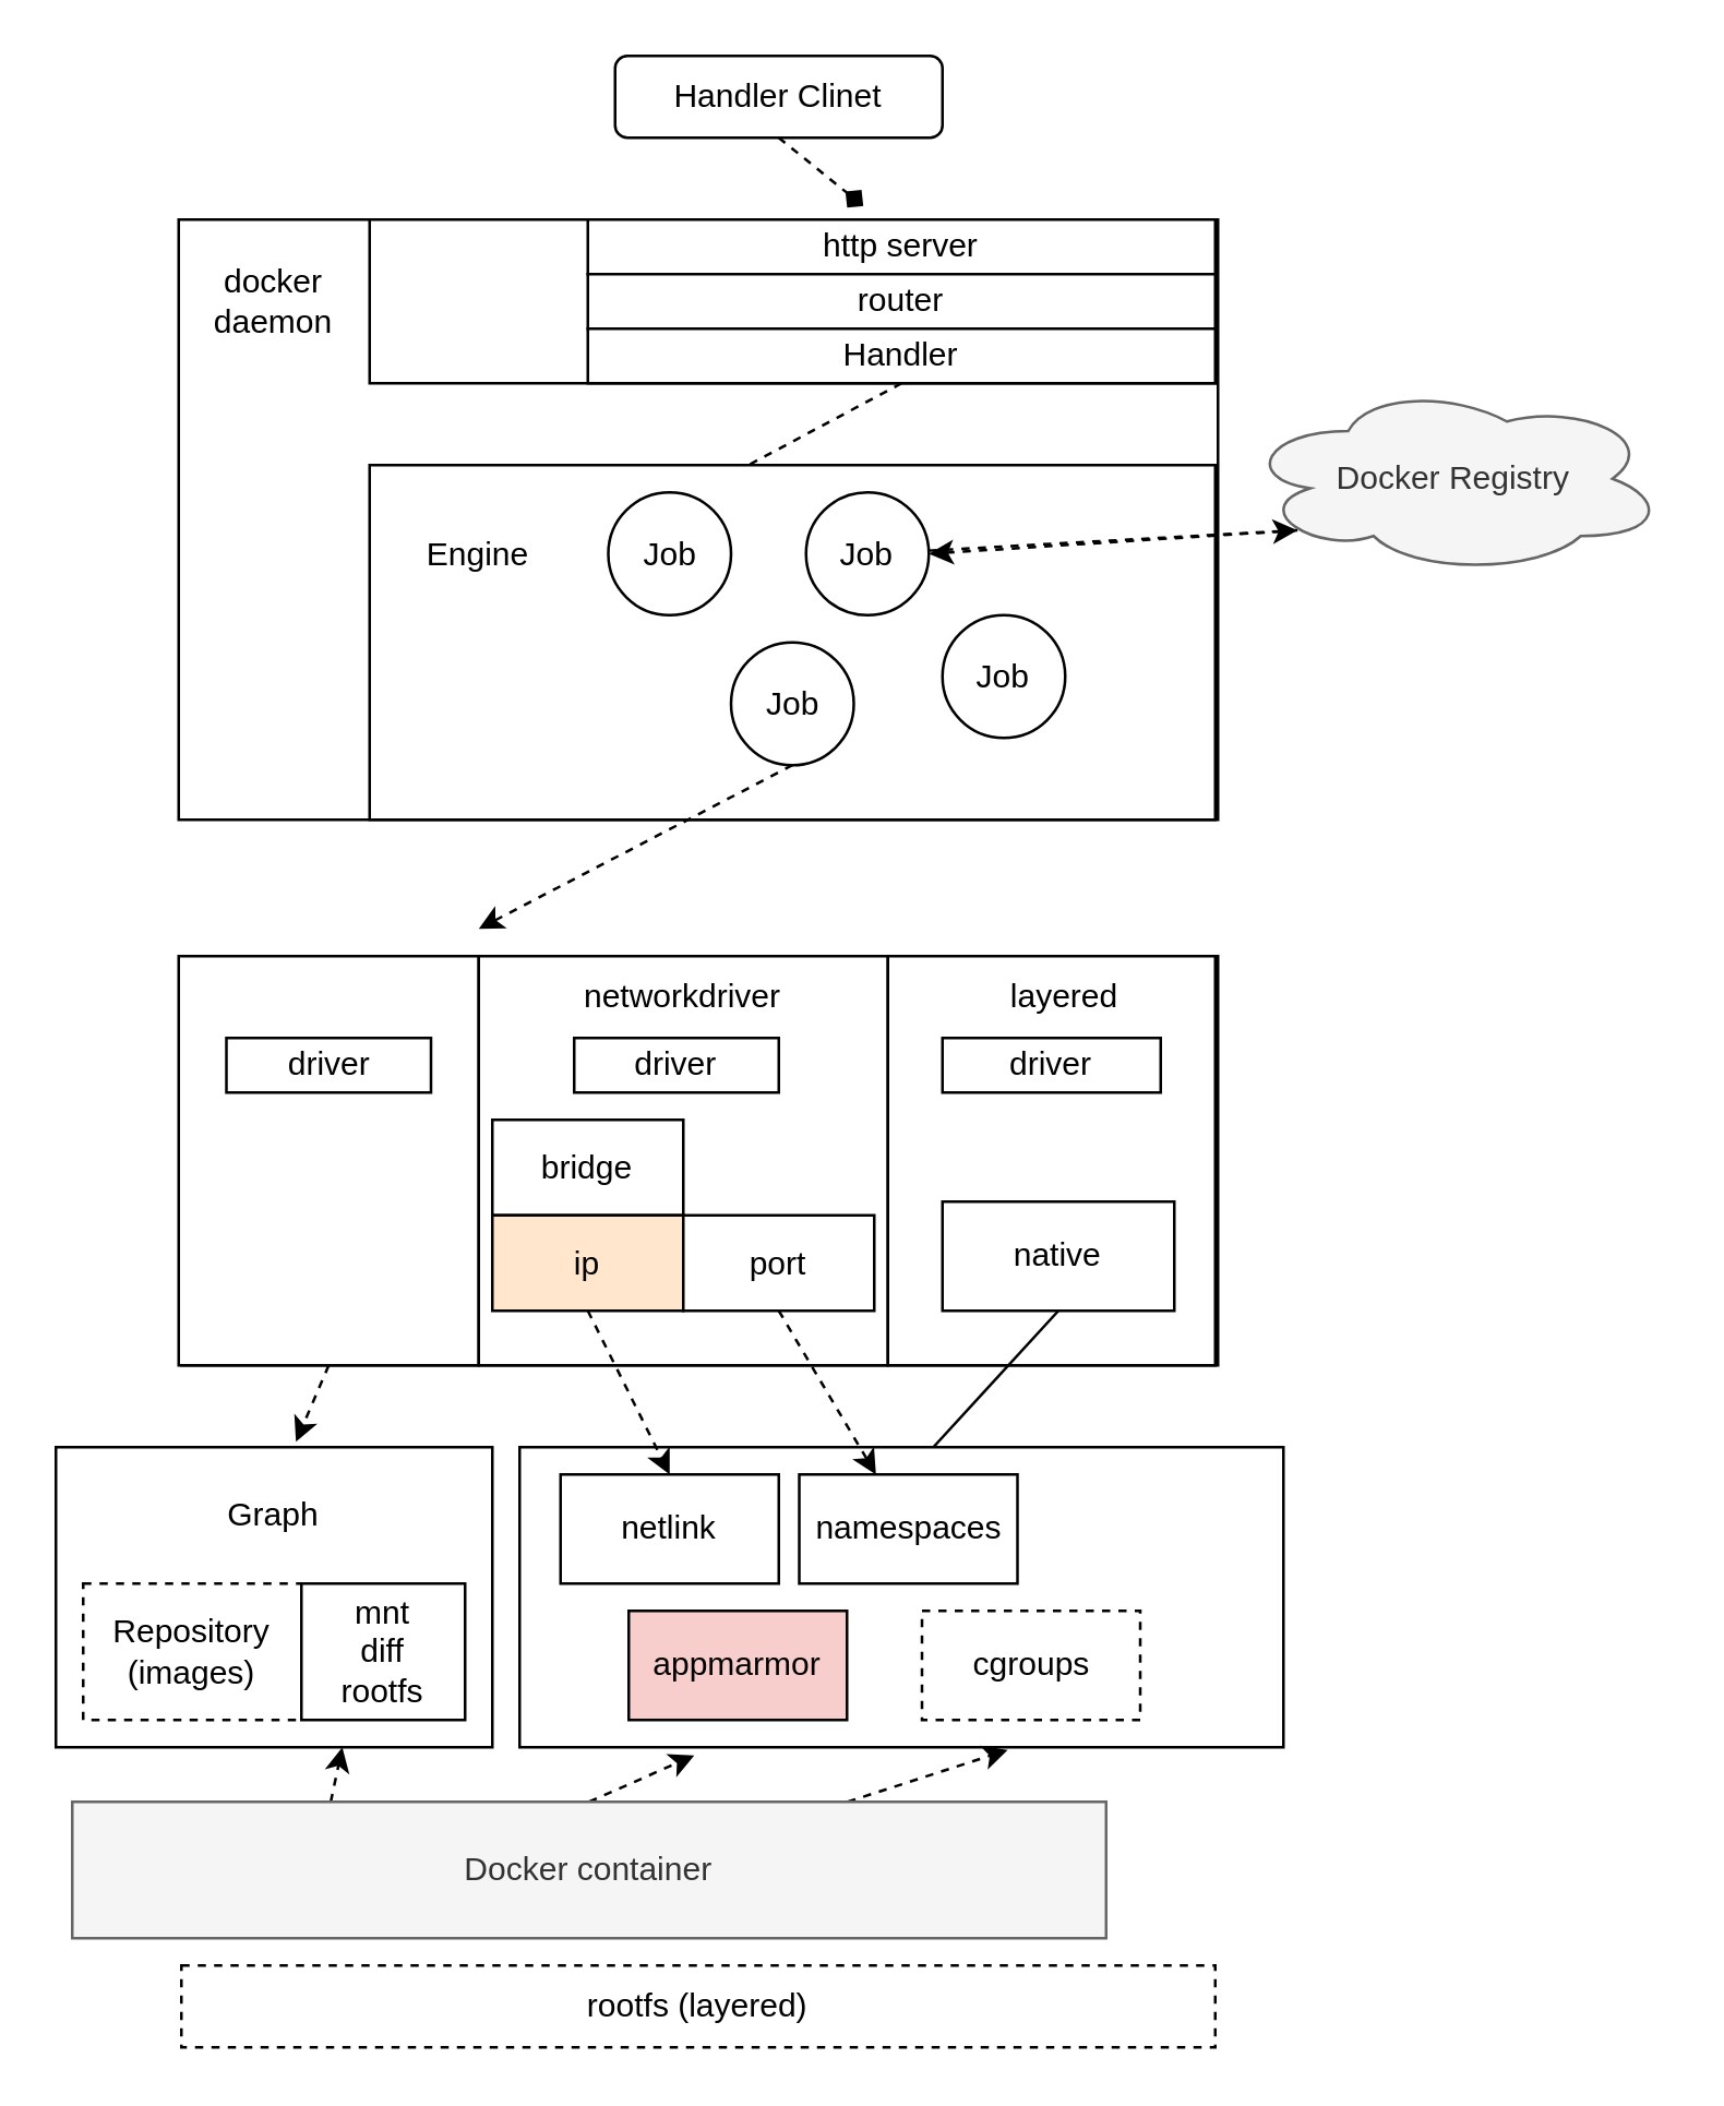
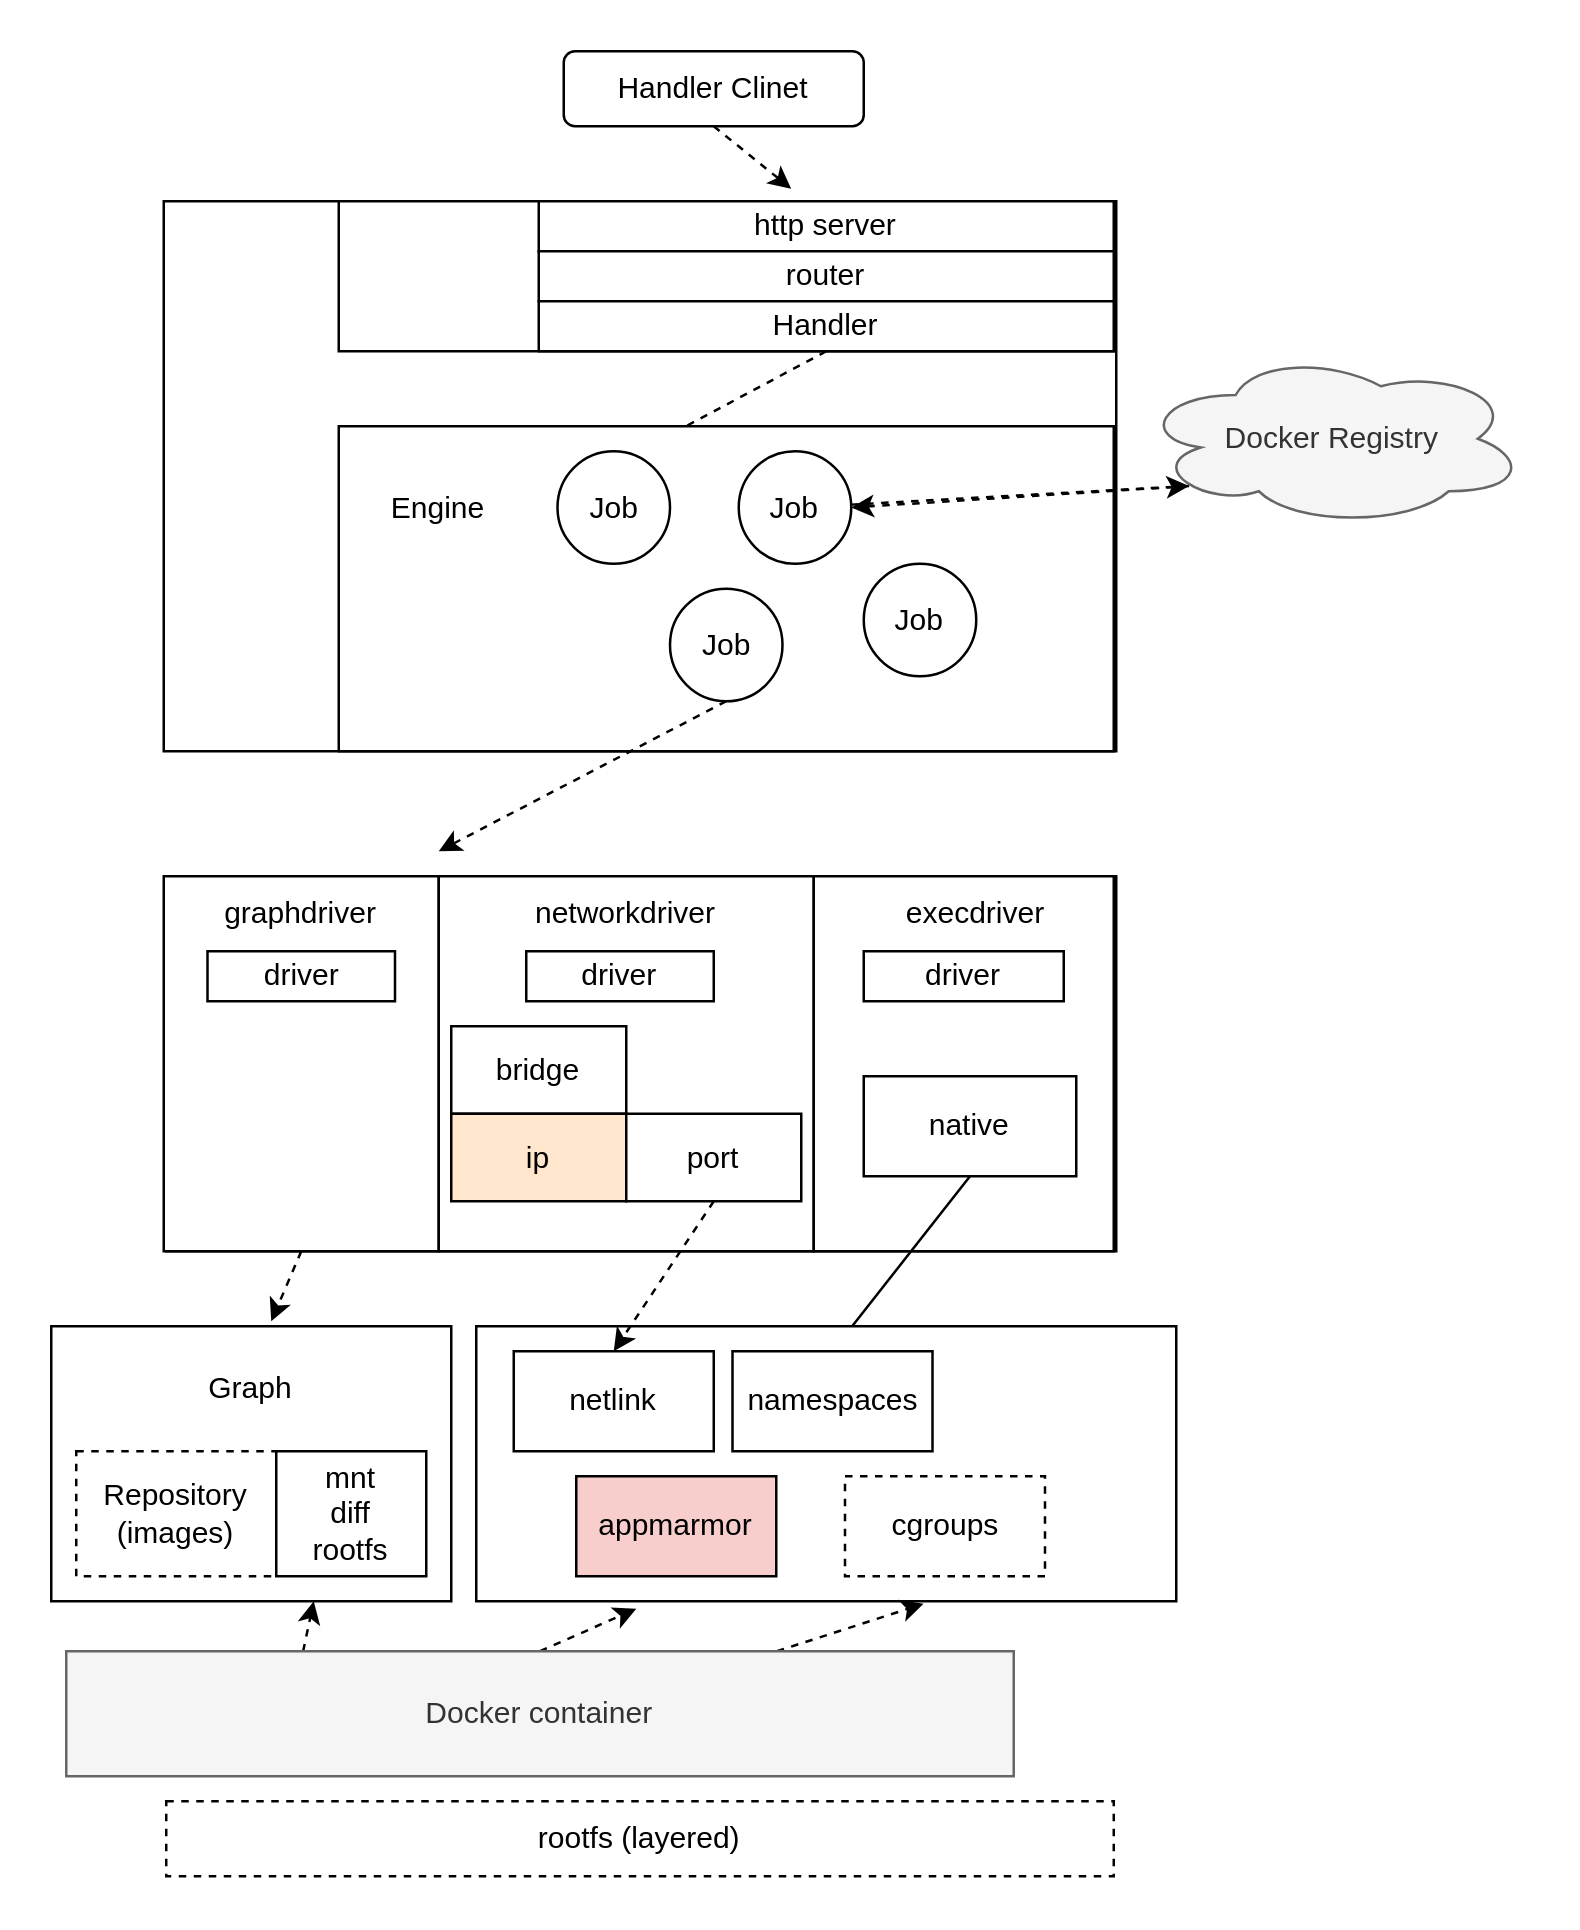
  <mxCell id="0" />
  <mxCell id="1" parent="0" />
- <mxCell id="2" style="edgeStyle=none;rounded=0;orthogonalLoop=1;jettySize=auto;html=1;exitX=0.5;exitY=1;exitDx=0;exitDy=0;entryX=0.439;entryY=-0.25;entryDx=0;entryDy=0;entryPerimeter=0;dashed=1;endArrow=diamond;endFill=1;" edge="1" parent="1" source="3" target="6"><mxGeometry relative="1" as="geometry" /></mxCell>
+ <mxCell id="2" style="edgeStyle=none;rounded=0;orthogonalLoop=1;jettySize=auto;html=1;exitX=0.5;exitY=1;exitDx=0;exitDy=0;entryX=0.439;entryY=-0.25;entryDx=0;entryDy=0;entryPerimeter=0;dashed=1;endArrow=classic;endFill=1;" edge="1" parent="1" source="3" target="6"><mxGeometry relative="1" as="geometry" /></mxCell>
  <mxCell id="3" value="Handler Clinet" style="rounded=1;whiteSpace=wrap;html=1;" vertex="1" parent="1"><mxGeometry x="225" y="20" width="120" height="30" as="geometry" /></mxCell>
  <mxCell id="4" value="" style="rounded=0;whiteSpace=wrap;html=1;" vertex="1" parent="1"><mxGeometry x="65" y="80" width="381" height="220" as="geometry" /></mxCell>
  <mxCell id="5" value="" style="rounded=0;whiteSpace=wrap;html=1;" vertex="1" parent="1"><mxGeometry x="135" y="80" width="310" height="60" as="geometry" /></mxCell>
  <mxCell id="6" value="http server" style="rounded=0;whiteSpace=wrap;html=1;" vertex="1" parent="1"><mxGeometry x="215" y="80" width="230" height="20" as="geometry" /></mxCell>
  <mxCell id="7" value="router" style="rounded=0;whiteSpace=wrap;html=1;" vertex="1" parent="1"><mxGeometry x="215" y="100" width="230" height="20" as="geometry" /></mxCell>
  <mxCell id="8" style="edgeStyle=none;rounded=0;orthogonalLoop=1;jettySize=auto;html=1;exitX=0.5;exitY=1;exitDx=0;exitDy=0;entryX=0.767;entryY=-0.022;entryDx=0;entryDy=0;entryPerimeter=0;dashed=1;endArrow=classic;endFill=1;" edge="1" parent="1" source="9" target="12"><mxGeometry relative="1" as="geometry" /></mxCell>
  <mxCell id="9" value="Handler" style="rounded=0;whiteSpace=wrap;html=1;" vertex="1" parent="1"><mxGeometry x="215" y="120" width="230" height="20" as="geometry" /></mxCell>
- <mxCell id="10" value="docker daemon" style="text;html=1;strokeColor=none;fillColor=none;align=center;verticalAlign=middle;whiteSpace=wrap;rounded=0;" vertex="1" parent="1"><mxGeometry x="65" y="95" width="70" height="30" as="geometry" /></mxCell>
  <mxCell id="11" value="" style="rounded=0;whiteSpace=wrap;html=1;" vertex="1" parent="1"><mxGeometry x="135" y="170" width="310" height="130" as="geometry" /></mxCell>
  <mxCell id="12" value="Job" style="ellipse;whiteSpace=wrap;html=1;aspect=fixed;" vertex="1" parent="1"><mxGeometry x="222.5" y="180" width="45" height="45" as="geometry" /></mxCell>
  <mxCell id="13" value="Job" style="ellipse;whiteSpace=wrap;html=1;aspect=fixed;" vertex="1" parent="1"><mxGeometry x="295" y="180" width="45" height="45" as="geometry" /></mxCell>
  <mxCell id="14" value="Job" style="ellipse;whiteSpace=wrap;html=1;aspect=fixed;" vertex="1" parent="1"><mxGeometry x="345" y="225" width="45" height="45" as="geometry" /></mxCell>
  <mxCell id="15" value="Job" style="ellipse;whiteSpace=wrap;html=1;aspect=fixed;" vertex="1" parent="1"><mxGeometry x="267.5" y="235" width="45" height="45" as="geometry" /></mxCell>
  <mxCell id="16" value="Engine" style="text;html=1;strokeColor=none;fillColor=none;align=center;verticalAlign=middle;whiteSpace=wrap;rounded=0;" vertex="1" parent="1"><mxGeometry x="145" y="187.5" width="60" height="30" as="geometry" /></mxCell>
  <mxCell id="17" style="rounded=0;orthogonalLoop=1;jettySize=auto;html=1;dashed=1;endArrow=classic;endFill=1;entryX=0.13;entryY=0.77;entryDx=0;entryDy=0;entryPerimeter=0;" edge="1" parent="1" source="13" target="19"><mxGeometry relative="1" as="geometry" /></mxCell>
  <mxCell id="18" style="edgeStyle=none;rounded=0;orthogonalLoop=1;jettySize=auto;html=1;exitX=0.13;exitY=0.77;exitDx=0;exitDy=0;exitPerimeter=0;entryX=1;entryY=0.5;entryDx=0;entryDy=0;dashed=1;endArrow=classic;endFill=1;" edge="1" parent="1" source="19" target="13"><mxGeometry relative="1" as="geometry" /></mxCell>
  <mxCell id="19" value="Docker Registry" style="ellipse;shape=cloud;whiteSpace=wrap;html=1;fillColor=#f5f5f5;fontColor=#333333;strokeColor=#666666;" vertex="1" parent="1"><mxGeometry x="455" y="140" width="155" height="70" as="geometry" /></mxCell>
  <mxCell id="20" value="" style="rounded=0;whiteSpace=wrap;html=1;" vertex="1" parent="1"><mxGeometry x="66" y="350" width="380" height="150" as="geometry" /></mxCell>
  <mxCell id="21" style="edgeStyle=none;rounded=0;orthogonalLoop=1;jettySize=auto;html=1;exitX=0.5;exitY=1;exitDx=0;exitDy=0;entryX=0.55;entryY=-0.018;entryDx=0;entryDy=0;entryPerimeter=0;dashed=1;endArrow=classic;endFill=1;" edge="1" parent="1" source="22" target="48"><mxGeometry relative="1" as="geometry" /></mxCell>
  <mxCell id="22" value="" style="rounded=0;whiteSpace=wrap;html=1;" vertex="1" parent="1"><mxGeometry x="65" y="350" width="110" height="150" as="geometry" /></mxCell>
  <mxCell id="23" value="" style="rounded=0;whiteSpace=wrap;html=1;" vertex="1" parent="1"><mxGeometry x="175" y="350" width="150" height="150" as="geometry" /></mxCell>
  <mxCell id="24" value="" style="rounded=0;whiteSpace=wrap;html=1;" vertex="1" parent="1"><mxGeometry x="325" y="350" width="120" height="150" as="geometry" /></mxCell>
+ <mxCell id="25" value="graphdriver" style="text;html=1;strokeColor=none;fillColor=none;align=center;verticalAlign=middle;whiteSpace=wrap;rounded=0;" vertex="1" parent="1"><mxGeometry x="90" y="350" width="60" height="30" as="geometry" /></mxCell>
  <mxCell id="26" value="networkdriver" style="text;html=1;strokeColor=none;fillColor=none;align=center;verticalAlign=middle;whiteSpace=wrap;rounded=0;" vertex="1" parent="1"><mxGeometry x="205" y="350" width="90" height="30" as="geometry" /></mxCell>
- <mxCell id="27" value="layered" style="text;html=1;strokeColor=none;fillColor=none;align=center;verticalAlign=middle;whiteSpace=wrap;rounded=0;" vertex="1" parent="1"><mxGeometry x="345" y="350" width="90" height="30" as="geometry" /></mxCell>
+ <mxCell id="27" value="execdriver" style="text;html=1;strokeColor=none;fillColor=none;align=center;verticalAlign=middle;whiteSpace=wrap;rounded=0;" vertex="1" parent="1"><mxGeometry x="345" y="350" width="90" height="30" as="geometry" /></mxCell>
  <mxCell id="28" value="driver" style="rounded=0;whiteSpace=wrap;html=1;" vertex="1" parent="1"><mxGeometry x="82.5" y="380" width="75" height="20" as="geometry" /></mxCell>
  <mxCell id="29" value="driver" style="rounded=0;whiteSpace=wrap;html=1;" vertex="1" parent="1"><mxGeometry x="210" y="380" width="75" height="20" as="geometry" /></mxCell>
  <mxCell id="30" value="" style="group" vertex="1" connectable="0" parent="1"><mxGeometry x="180" y="410" width="140" height="70" as="geometry" /></mxCell>
  <mxCell id="31" value="bridge" style="rounded=0;whiteSpace=wrap;html=1;" vertex="1" parent="30"><mxGeometry width="70" height="35" as="geometry" /></mxCell>
  <mxCell id="32" value="ip" style="rounded=0;whiteSpace=wrap;html=1;fillColor=#ffe6cc;" vertex="1" parent="30"><mxGeometry y="35" width="70" height="35" as="geometry" /></mxCell>
  <mxCell id="33" value="port" style="rounded=0;whiteSpace=wrap;html=1;" vertex="1" parent="30"><mxGeometry x="70" y="35" width="70" height="35" as="geometry" /></mxCell>
  <mxCell id="34" style="edgeStyle=none;rounded=0;orthogonalLoop=1;jettySize=auto;html=1;exitX=0.5;exitY=1;exitDx=0;exitDy=0;entryX=0.5;entryY=0;entryDx=0;entryDy=0;dashed=0;endArrow=classic;endFill=1;" edge="1" parent="1" source="35" target="39"><mxGeometry relative="1" as="geometry" /></mxCell>
- <mxCell id="35" value="native" style="rounded=0;whiteSpace=wrap;html=1;" vertex="1" parent="1"><mxGeometry x="345" y="440" width="85" height="40" as="geometry" /></mxCell>
+ <mxCell id="35" value="native" style="rounded=0;whiteSpace=wrap;html=1;" vertex="1" parent="1"><mxGeometry x="345" y="430" width="85" height="40" as="geometry" /></mxCell>
  <mxCell id="36" value="driver" style="rounded=0;whiteSpace=wrap;html=1;" vertex="1" parent="1"><mxGeometry x="345" y="380" width="80" height="20" as="geometry" /></mxCell>
  <mxCell id="37" value="" style="rounded=0;whiteSpace=wrap;html=1;" vertex="1" parent="1"><mxGeometry x="190" y="530" width="280" height="110" as="geometry" /></mxCell>
  <mxCell id="38" value="netlink" style="rounded=0;whiteSpace=wrap;html=1;" vertex="1" parent="1"><mxGeometry x="205" y="540" width="80" height="40" as="geometry" /></mxCell>
  <mxCell id="39" value="namespaces" style="rounded=0;whiteSpace=wrap;html=1;" vertex="1" parent="1"><mxGeometry x="292.5" y="540" width="80" height="40" as="geometry" /></mxCell>
  <mxCell id="40" value="appmarmor" style="rounded=0;whiteSpace=wrap;html=1;fillColor=#f8cecc;" vertex="1" parent="1"><mxGeometry x="230" y="590" width="80" height="40" as="geometry" /></mxCell>
  <mxCell id="41" value="cgroups" style="rounded=0;whiteSpace=wrap;html=1;dashed=1;" vertex="1" parent="1"><mxGeometry x="337.5" y="590" width="80" height="40" as="geometry" /></mxCell>
  <mxCell id="42" style="edgeStyle=none;rounded=0;orthogonalLoop=1;jettySize=auto;html=1;exitX=0.5;exitY=0;exitDx=0;exitDy=0;entryX=0.229;entryY=1.027;entryDx=0;entryDy=0;entryPerimeter=0;dashed=1;endArrow=classic;endFill=1;" edge="1" parent="1" source="45" target="37"><mxGeometry relative="1" as="geometry"><Array as="points"><mxPoint x="254" y="643" /></Array></mxGeometry></mxCell>
  <mxCell id="43" style="edgeStyle=none;rounded=0;orthogonalLoop=1;jettySize=auto;html=1;exitX=0.25;exitY=0;exitDx=0;exitDy=0;dashed=1;endArrow=classic;endFill=1;" edge="1" parent="1" source="45"><mxGeometry relative="1" as="geometry"><mxPoint x="125" y="640" as="targetPoint" /></mxGeometry></mxCell>
  <mxCell id="44" style="edgeStyle=none;rounded=0;orthogonalLoop=1;jettySize=auto;html=1;exitX=0.75;exitY=0;exitDx=0;exitDy=0;entryX=0.639;entryY=1.009;entryDx=0;entryDy=0;entryPerimeter=0;dashed=1;endArrow=classic;endFill=1;" edge="1" parent="1" source="45" target="37"><mxGeometry relative="1" as="geometry" /></mxCell>
  <mxCell id="45" value="Docker container" style="rounded=0;whiteSpace=wrap;html=1;fillColor=#f5f5f5;fontColor=#333333;strokeColor=#666666;" vertex="1" parent="1"><mxGeometry x="26" y="660" width="379" height="50" as="geometry" /></mxCell>
  <mxCell id="46" value="rootfs (layered)" style="rounded=0;whiteSpace=wrap;html=1;dashed=1;" vertex="1" parent="1"><mxGeometry x="66" y="720" width="379" height="30" as="geometry" /></mxCell>
  <mxCell id="47" value="" style="group" vertex="1" connectable="0" parent="1"><mxGeometry x="20" y="530" width="160" height="110" as="geometry" /></mxCell>
  <mxCell id="48" value="" style="rounded=0;whiteSpace=wrap;html=1;" vertex="1" parent="47"><mxGeometry width="160" height="110" as="geometry" /></mxCell>
  <mxCell id="49" value="Repository (images)" style="rounded=0;whiteSpace=wrap;html=1;dashed=1;" vertex="1" parent="47"><mxGeometry x="10" y="50" width="80" height="50" as="geometry" /></mxCell>
  <mxCell id="50" value="mnt&lt;br&gt;diff&lt;br&gt;rootfs" style="rounded=0;whiteSpace=wrap;html=1;" vertex="1" parent="47"><mxGeometry x="90" y="50" width="60" height="50" as="geometry" /></mxCell>
  <mxCell id="51" value="Graph" style="text;html=1;strokeColor=none;fillColor=none;align=center;verticalAlign=middle;whiteSpace=wrap;rounded=0;" vertex="1" parent="47"><mxGeometry x="50" y="10" width="60" height="30" as="geometry" /></mxCell>
  <mxCell id="52" style="edgeStyle=none;rounded=0;orthogonalLoop=1;jettySize=auto;html=1;exitX=0.5;exitY=1;exitDx=0;exitDy=0;dashed=1;endArrow=classic;endFill=1;" edge="1" parent="1" source="15"><mxGeometry relative="1" as="geometry"><mxPoint x="175" y="340" as="targetPoint" /></mxGeometry></mxCell>
- <mxCell id="53" style="edgeStyle=none;rounded=0;orthogonalLoop=1;jettySize=auto;html=1;exitX=0.5;exitY=1;exitDx=0;exitDy=0;entryX=0.5;entryY=0;entryDx=0;entryDy=0;dashed=1;endArrow=classic;endFill=1;" edge="1" parent="1" source="32" target="38"><mxGeometry relative="1" as="geometry" /></mxCell>
- <mxCell id="54" style="edgeStyle=none;rounded=0;orthogonalLoop=1;jettySize=auto;html=1;exitX=0.5;exitY=1;exitDx=0;exitDy=0;dashed=1;endArrow=classic;endFill=1;" edge="1" parent="1" source="33" target="39"><mxGeometry relative="1" as="geometry" /></mxCell>
+ <mxCell id="54" style="edgeStyle=none;rounded=0;orthogonalLoop=1;jettySize=auto;html=1;exitX=0.5;exitY=1;exitDx=0;exitDy=0;entryX=0.5;entryY=0;entryDx=0;entryDy=0;dashed=1;endArrow=classic;endFill=1;" edge="1" parent="1" source="33" target="38"><mxGeometry relative="1" as="geometry" /></mxCell>
